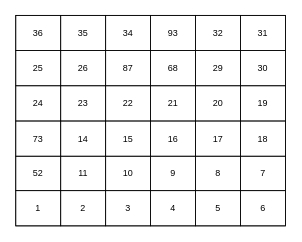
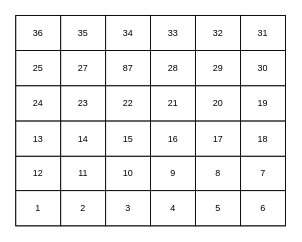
  <mxCell id="0" />
  <mxCell id="1" parent="0" />
  <mxCell id="2" value="" style="childLayout=tableLayout;recursiveResize=0;shadow=0;fillColor=none;" vertex="1" parent="1"><mxGeometry x="20" y="20" width="360" height="281" as="geometry" /></mxCell>
  <mxCell id="3" value="" style="shape=tableRow;horizontal=0;startSize=0;swimlaneHead=0;swimlaneBody=0;top=0;left=0;bottom=0;right=0;dropTarget=0;collapsible=0;recursiveResize=0;expand=0;fontStyle=0;fillColor=none;strokeColor=inherit;" vertex="1" parent="2"><mxGeometry width="360" height="47" as="geometry" /></mxCell>
  <mxCell id="4" value="36" style="connectable=0;recursiveResize=0;strokeColor=inherit;fillColor=none;align=center;whiteSpace=wrap;html=1;" vertex="1" parent="3"><mxGeometry width="60" height="47" as="geometry"><mxRectangle width="60" height="47" as="alternateBounds" /></mxGeometry></mxCell>
  <mxCell id="5" value="35" style="connectable=0;recursiveResize=0;strokeColor=inherit;fillColor=none;align=center;whiteSpace=wrap;html=1;" vertex="1" parent="3"><mxGeometry x="60" width="60" height="47" as="geometry"><mxRectangle width="60" height="47" as="alternateBounds" /></mxGeometry></mxCell>
  <mxCell id="6" value="34" style="connectable=0;recursiveResize=0;strokeColor=inherit;fillColor=none;align=center;whiteSpace=wrap;html=1;" vertex="1" parent="3"><mxGeometry x="120" width="60" height="47" as="geometry"><mxRectangle width="60" height="47" as="alternateBounds" /></mxGeometry></mxCell>
- <mxCell id="7" value="93" style="connectable=0;recursiveResize=0;strokeColor=inherit;fillColor=none;align=center;whiteSpace=wrap;html=1;" vertex="1" parent="3"><mxGeometry x="180" width="60" height="47" as="geometry"><mxRectangle width="60" height="47" as="alternateBounds" /></mxGeometry></mxCell>
+ <mxCell id="7" value="33" style="connectable=0;recursiveResize=0;strokeColor=inherit;fillColor=none;align=center;whiteSpace=wrap;html=1;" vertex="1" parent="3"><mxGeometry x="180" width="60" height="47" as="geometry"><mxRectangle width="60" height="47" as="alternateBounds" /></mxGeometry></mxCell>
  <mxCell id="8" value="32" style="connectable=0;recursiveResize=0;strokeColor=inherit;fillColor=none;align=center;whiteSpace=wrap;html=1;" vertex="1" parent="3"><mxGeometry x="240" width="60" height="47" as="geometry"><mxRectangle width="60" height="47" as="alternateBounds" /></mxGeometry></mxCell>
  <mxCell id="9" value="31" style="connectable=0;recursiveResize=0;strokeColor=inherit;fillColor=none;align=center;whiteSpace=wrap;html=1;" vertex="1" parent="3"><mxGeometry x="300" width="60" height="47" as="geometry"><mxRectangle width="60" height="47" as="alternateBounds" /></mxGeometry></mxCell>
  <mxCell id="10" style="shape=tableRow;horizontal=0;startSize=0;swimlaneHead=0;swimlaneBody=0;top=0;left=0;bottom=0;right=0;dropTarget=0;collapsible=0;recursiveResize=0;expand=0;fontStyle=0;fillColor=none;strokeColor=inherit;" vertex="1" parent="2"><mxGeometry y="47" width="360" height="47" as="geometry" /></mxCell>
  <mxCell id="11" value="25" style="connectable=0;recursiveResize=0;strokeColor=inherit;fillColor=none;align=center;whiteSpace=wrap;html=1;" vertex="1" parent="10"><mxGeometry width="60" height="47" as="geometry"><mxRectangle width="60" height="47" as="alternateBounds" /></mxGeometry></mxCell>
- <mxCell id="12" value="26" style="connectable=0;recursiveResize=0;strokeColor=inherit;fillColor=none;align=center;whiteSpace=wrap;html=1;" vertex="1" parent="10"><mxGeometry x="60" width="60" height="47" as="geometry"><mxRectangle width="60" height="47" as="alternateBounds" /></mxGeometry></mxCell>
+ <mxCell id="12" value="27" style="connectable=0;recursiveResize=0;strokeColor=inherit;fillColor=none;align=center;whiteSpace=wrap;html=1;" vertex="1" parent="10"><mxGeometry x="60" width="60" height="47" as="geometry"><mxRectangle width="60" height="47" as="alternateBounds" /></mxGeometry></mxCell>
  <mxCell id="13" value="87" style="connectable=0;recursiveResize=0;strokeColor=inherit;fillColor=none;align=center;whiteSpace=wrap;html=1;" vertex="1" parent="10"><mxGeometry x="120" width="60" height="47" as="geometry"><mxRectangle width="60" height="47" as="alternateBounds" /></mxGeometry></mxCell>
- <mxCell id="14" value="68" style="connectable=0;recursiveResize=0;strokeColor=inherit;fillColor=none;align=center;whiteSpace=wrap;html=1;" vertex="1" parent="10"><mxGeometry x="180" width="60" height="47" as="geometry"><mxRectangle width="60" height="47" as="alternateBounds" /></mxGeometry></mxCell>
+ <mxCell id="14" value="28" style="connectable=0;recursiveResize=0;strokeColor=inherit;fillColor=none;align=center;whiteSpace=wrap;html=1;" vertex="1" parent="10"><mxGeometry x="180" width="60" height="47" as="geometry"><mxRectangle width="60" height="47" as="alternateBounds" /></mxGeometry></mxCell>
  <mxCell id="15" value="29" style="connectable=0;recursiveResize=0;strokeColor=inherit;fillColor=none;align=center;whiteSpace=wrap;html=1;" vertex="1" parent="10"><mxGeometry x="240" width="60" height="47" as="geometry"><mxRectangle width="60" height="47" as="alternateBounds" /></mxGeometry></mxCell>
  <mxCell id="16" value="30" style="connectable=0;recursiveResize=0;strokeColor=inherit;fillColor=none;align=center;whiteSpace=wrap;html=1;" vertex="1" parent="10"><mxGeometry x="300" width="60" height="47" as="geometry"><mxRectangle width="60" height="47" as="alternateBounds" /></mxGeometry></mxCell>
  <mxCell id="17" style="shape=tableRow;horizontal=0;startSize=0;swimlaneHead=0;swimlaneBody=0;top=0;left=0;bottom=0;right=0;dropTarget=0;collapsible=0;recursiveResize=0;expand=0;fontStyle=0;fillColor=none;strokeColor=inherit;" vertex="1" parent="2"><mxGeometry y="94" width="360" height="47" as="geometry" /></mxCell>
  <mxCell id="18" value="24" style="connectable=0;recursiveResize=0;strokeColor=inherit;fillColor=none;align=center;whiteSpace=wrap;html=1;" vertex="1" parent="17"><mxGeometry width="60" height="47" as="geometry"><mxRectangle width="60" height="47" as="alternateBounds" /></mxGeometry></mxCell>
  <mxCell id="19" value="23" style="connectable=0;recursiveResize=0;strokeColor=inherit;fillColor=none;align=center;whiteSpace=wrap;html=1;" vertex="1" parent="17"><mxGeometry x="60" width="60" height="47" as="geometry"><mxRectangle width="60" height="47" as="alternateBounds" /></mxGeometry></mxCell>
  <mxCell id="20" value="22" style="connectable=0;recursiveResize=0;strokeColor=inherit;fillColor=none;align=center;whiteSpace=wrap;html=1;" vertex="1" parent="17"><mxGeometry x="120" width="60" height="47" as="geometry"><mxRectangle width="60" height="47" as="alternateBounds" /></mxGeometry></mxCell>
  <mxCell id="21" value="21" style="connectable=0;recursiveResize=0;strokeColor=inherit;fillColor=none;align=center;whiteSpace=wrap;html=1;" vertex="1" parent="17"><mxGeometry x="180" width="60" height="47" as="geometry"><mxRectangle width="60" height="47" as="alternateBounds" /></mxGeometry></mxCell>
  <mxCell id="22" value="20" style="connectable=0;recursiveResize=0;strokeColor=inherit;fillColor=none;align=center;whiteSpace=wrap;html=1;" vertex="1" parent="17"><mxGeometry x="240" width="60" height="47" as="geometry"><mxRectangle width="60" height="47" as="alternateBounds" /></mxGeometry></mxCell>
  <mxCell id="23" value="19" style="connectable=0;recursiveResize=0;strokeColor=inherit;fillColor=none;align=center;whiteSpace=wrap;html=1;" vertex="1" parent="17"><mxGeometry x="300" width="60" height="47" as="geometry"><mxRectangle width="60" height="47" as="alternateBounds" /></mxGeometry></mxCell>
  <mxCell id="24" style="shape=tableRow;horizontal=0;startSize=0;swimlaneHead=0;swimlaneBody=0;top=0;left=0;bottom=0;right=0;dropTarget=0;collapsible=0;recursiveResize=0;expand=0;fontStyle=0;fillColor=none;strokeColor=inherit;" vertex="1" parent="2"><mxGeometry y="141" width="360" height="47" as="geometry" /></mxCell>
- <mxCell id="25" value="73" style="connectable=0;recursiveResize=0;strokeColor=inherit;fillColor=none;align=center;whiteSpace=wrap;html=1;" vertex="1" parent="24"><mxGeometry width="60" height="47" as="geometry"><mxRectangle width="60" height="47" as="alternateBounds" /></mxGeometry></mxCell>
+ <mxCell id="25" value="13" style="connectable=0;recursiveResize=0;strokeColor=inherit;fillColor=none;align=center;whiteSpace=wrap;html=1;" vertex="1" parent="24"><mxGeometry width="60" height="47" as="geometry"><mxRectangle width="60" height="47" as="alternateBounds" /></mxGeometry></mxCell>
  <mxCell id="26" value="14" style="connectable=0;recursiveResize=0;strokeColor=inherit;fillColor=none;align=center;whiteSpace=wrap;html=1;" vertex="1" parent="24"><mxGeometry x="60" width="60" height="47" as="geometry"><mxRectangle width="60" height="47" as="alternateBounds" /></mxGeometry></mxCell>
  <mxCell id="27" value="15" style="connectable=0;recursiveResize=0;strokeColor=inherit;fillColor=none;align=center;whiteSpace=wrap;html=1;" vertex="1" parent="24"><mxGeometry x="120" width="60" height="47" as="geometry"><mxRectangle width="60" height="47" as="alternateBounds" /></mxGeometry></mxCell>
  <mxCell id="28" value="16" style="connectable=0;recursiveResize=0;strokeColor=inherit;fillColor=none;align=center;whiteSpace=wrap;html=1;" vertex="1" parent="24"><mxGeometry x="180" width="60" height="47" as="geometry"><mxRectangle width="60" height="47" as="alternateBounds" /></mxGeometry></mxCell>
  <mxCell id="29" value="17" style="connectable=0;recursiveResize=0;strokeColor=inherit;fillColor=none;align=center;whiteSpace=wrap;html=1;" vertex="1" parent="24"><mxGeometry x="240" width="60" height="47" as="geometry"><mxRectangle width="60" height="47" as="alternateBounds" /></mxGeometry></mxCell>
  <mxCell id="30" value="18" style="connectable=0;recursiveResize=0;strokeColor=inherit;fillColor=none;align=center;whiteSpace=wrap;html=1;" vertex="1" parent="24"><mxGeometry x="300" width="60" height="47" as="geometry"><mxRectangle width="60" height="47" as="alternateBounds" /></mxGeometry></mxCell>
  <mxCell id="31" style="shape=tableRow;horizontal=0;startSize=0;swimlaneHead=0;swimlaneBody=0;top=0;left=0;bottom=0;right=0;dropTarget=0;collapsible=0;recursiveResize=0;expand=0;fontStyle=0;fillColor=none;strokeColor=inherit;" vertex="1" parent="2"><mxGeometry y="188" width="360" height="46" as="geometry" /></mxCell>
- <mxCell id="32" value="52" style="connectable=0;recursiveResize=0;strokeColor=inherit;fillColor=none;align=center;whiteSpace=wrap;html=1;" vertex="1" parent="31"><mxGeometry width="60" height="46" as="geometry"><mxRectangle width="60" height="46" as="alternateBounds" /></mxGeometry></mxCell>
+ <mxCell id="32" value="12" style="connectable=0;recursiveResize=0;strokeColor=inherit;fillColor=none;align=center;whiteSpace=wrap;html=1;" vertex="1" parent="31"><mxGeometry width="60" height="46" as="geometry"><mxRectangle width="60" height="46" as="alternateBounds" /></mxGeometry></mxCell>
  <mxCell id="33" value="11" style="connectable=0;recursiveResize=0;strokeColor=inherit;fillColor=none;align=center;whiteSpace=wrap;html=1;" vertex="1" parent="31"><mxGeometry x="60" width="60" height="46" as="geometry"><mxRectangle width="60" height="46" as="alternateBounds" /></mxGeometry></mxCell>
  <mxCell id="34" value="10" style="connectable=0;recursiveResize=0;strokeColor=inherit;fillColor=none;align=center;whiteSpace=wrap;html=1;" vertex="1" parent="31"><mxGeometry x="120" width="60" height="46" as="geometry"><mxRectangle width="60" height="46" as="alternateBounds" /></mxGeometry></mxCell>
  <mxCell id="35" value="9" style="connectable=0;recursiveResize=0;strokeColor=inherit;fillColor=none;align=center;whiteSpace=wrap;html=1;" vertex="1" parent="31"><mxGeometry x="180" width="60" height="46" as="geometry"><mxRectangle width="60" height="46" as="alternateBounds" /></mxGeometry></mxCell>
  <mxCell id="36" value="8" style="connectable=0;recursiveResize=0;strokeColor=inherit;fillColor=none;align=center;whiteSpace=wrap;html=1;" vertex="1" parent="31"><mxGeometry x="240" width="60" height="46" as="geometry"><mxRectangle width="60" height="46" as="alternateBounds" /></mxGeometry></mxCell>
  <mxCell id="37" value="7" style="connectable=0;recursiveResize=0;strokeColor=inherit;fillColor=none;align=center;whiteSpace=wrap;html=1;" vertex="1" parent="31"><mxGeometry x="300" width="60" height="46" as="geometry"><mxRectangle width="60" height="46" as="alternateBounds" /></mxGeometry></mxCell>
  <mxCell id="38" style="shape=tableRow;horizontal=0;startSize=0;swimlaneHead=0;swimlaneBody=0;top=0;left=0;bottom=0;right=0;dropTarget=0;collapsible=0;recursiveResize=0;expand=0;fontStyle=0;fillColor=none;strokeColor=inherit;" vertex="1" parent="2"><mxGeometry y="234" width="360" height="47" as="geometry" /></mxCell>
  <mxCell id="39" value="1" style="connectable=0;recursiveResize=0;strokeColor=inherit;fillColor=none;align=center;whiteSpace=wrap;html=1;" vertex="1" parent="38"><mxGeometry width="60" height="47" as="geometry"><mxRectangle width="60" height="47" as="alternateBounds" /></mxGeometry></mxCell>
  <mxCell id="40" value="2" style="connectable=0;recursiveResize=0;strokeColor=inherit;fillColor=none;align=center;whiteSpace=wrap;html=1;" vertex="1" parent="38"><mxGeometry x="60" width="60" height="47" as="geometry"><mxRectangle width="60" height="47" as="alternateBounds" /></mxGeometry></mxCell>
  <mxCell id="41" value="3" style="connectable=0;recursiveResize=0;strokeColor=inherit;fillColor=none;align=center;whiteSpace=wrap;html=1;" vertex="1" parent="38"><mxGeometry x="120" width="60" height="47" as="geometry"><mxRectangle width="60" height="47" as="alternateBounds" /></mxGeometry></mxCell>
  <mxCell id="42" value="4" style="connectable=0;recursiveResize=0;strokeColor=inherit;fillColor=none;align=center;whiteSpace=wrap;html=1;" vertex="1" parent="38"><mxGeometry x="180" width="60" height="47" as="geometry"><mxRectangle width="60" height="47" as="alternateBounds" /></mxGeometry></mxCell>
  <mxCell id="43" value="5" style="connectable=0;recursiveResize=0;strokeColor=inherit;fillColor=none;align=center;whiteSpace=wrap;html=1;" vertex="1" parent="38"><mxGeometry x="240" width="60" height="47" as="geometry"><mxRectangle width="60" height="47" as="alternateBounds" /></mxGeometry></mxCell>
  <mxCell id="44" value="6" style="connectable=0;recursiveResize=0;strokeColor=inherit;fillColor=none;align=center;whiteSpace=wrap;html=1;" vertex="1" parent="38"><mxGeometry x="300" width="60" height="47" as="geometry"><mxRectangle width="60" height="47" as="alternateBounds" /></mxGeometry></mxCell>
